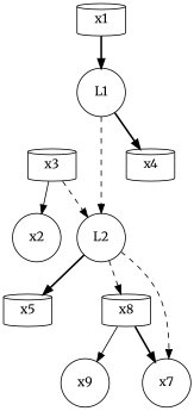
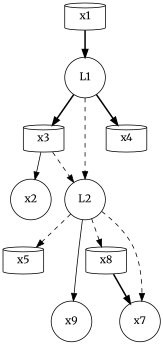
  digraph {
    fontname=Merriweather
    node [fontname=Merriweather shape=circle]
    edge [fontname=Merriweather style=bold]
    n1 [height=0.5 label=x2 width=0.75]
    n2 [height=0.5 label=x3 shape=cylinder width=0.75]
    n3 [height=0.5 label=L2 width=0.75]
    n4 [height=0.5 label=x4 shape=cylinder width=0.75]
    n5 [height=0.5 label=x5 shape=cylinder width=0.75]
    n6 [height=0.5 label=x9 width=0.75]
    n7 [height=0.5 label=x8 shape=cylinder width=0.75]
    n8 [height=0.5 label=x7 width=0.75]
    n9 [height=0.5 label=L1 width=0.75]
    n10 [height=0.5 label=x1 shape=cylinder width=0.75]
    n2 -> n1 [style=solid]
    n2 -> n3 [style=dashed]
-   n3 -> n5
-   n7 -> n6 [style=solid]
+   n3 -> n5 [style=dashed]
+   n3 -> n6 [style=solid]
    n3 -> n7 [style=dashed]
    n3 -> n8 [style=dashed]
    n7 -> n8
+   n9 -> n2
    n9 -> n3 [style=dashed]
    n9 -> n4
    n10 -> n9
  }
